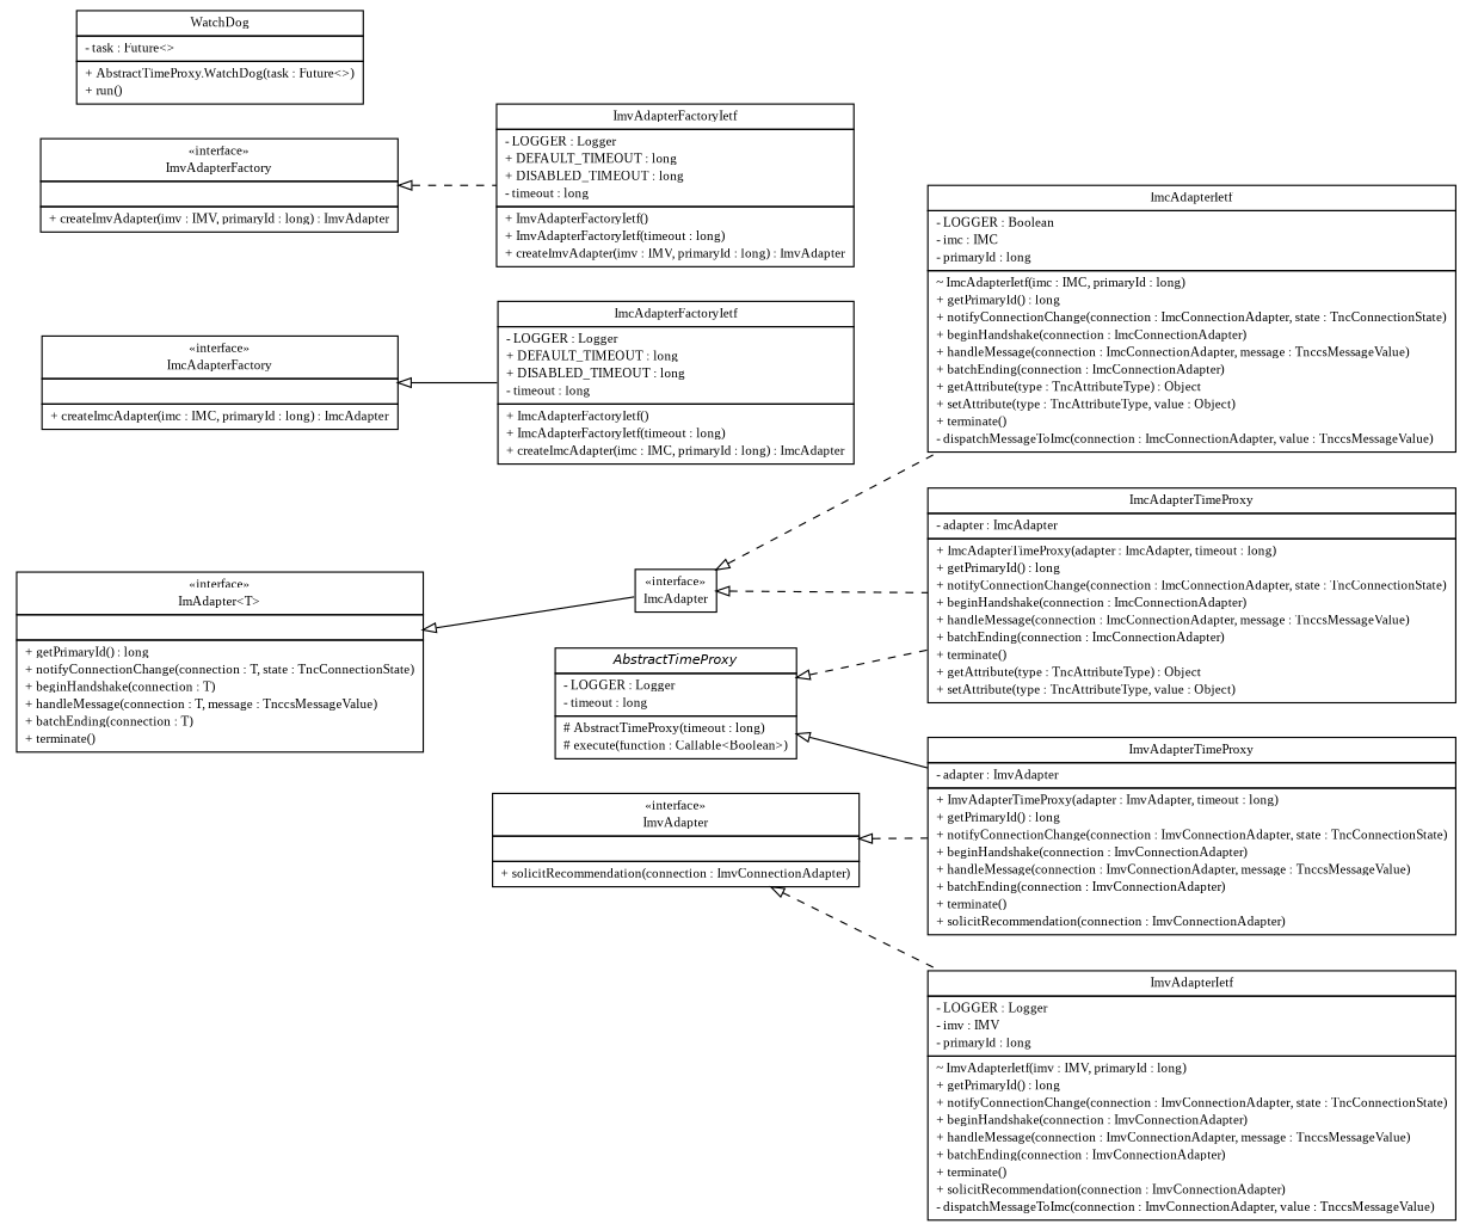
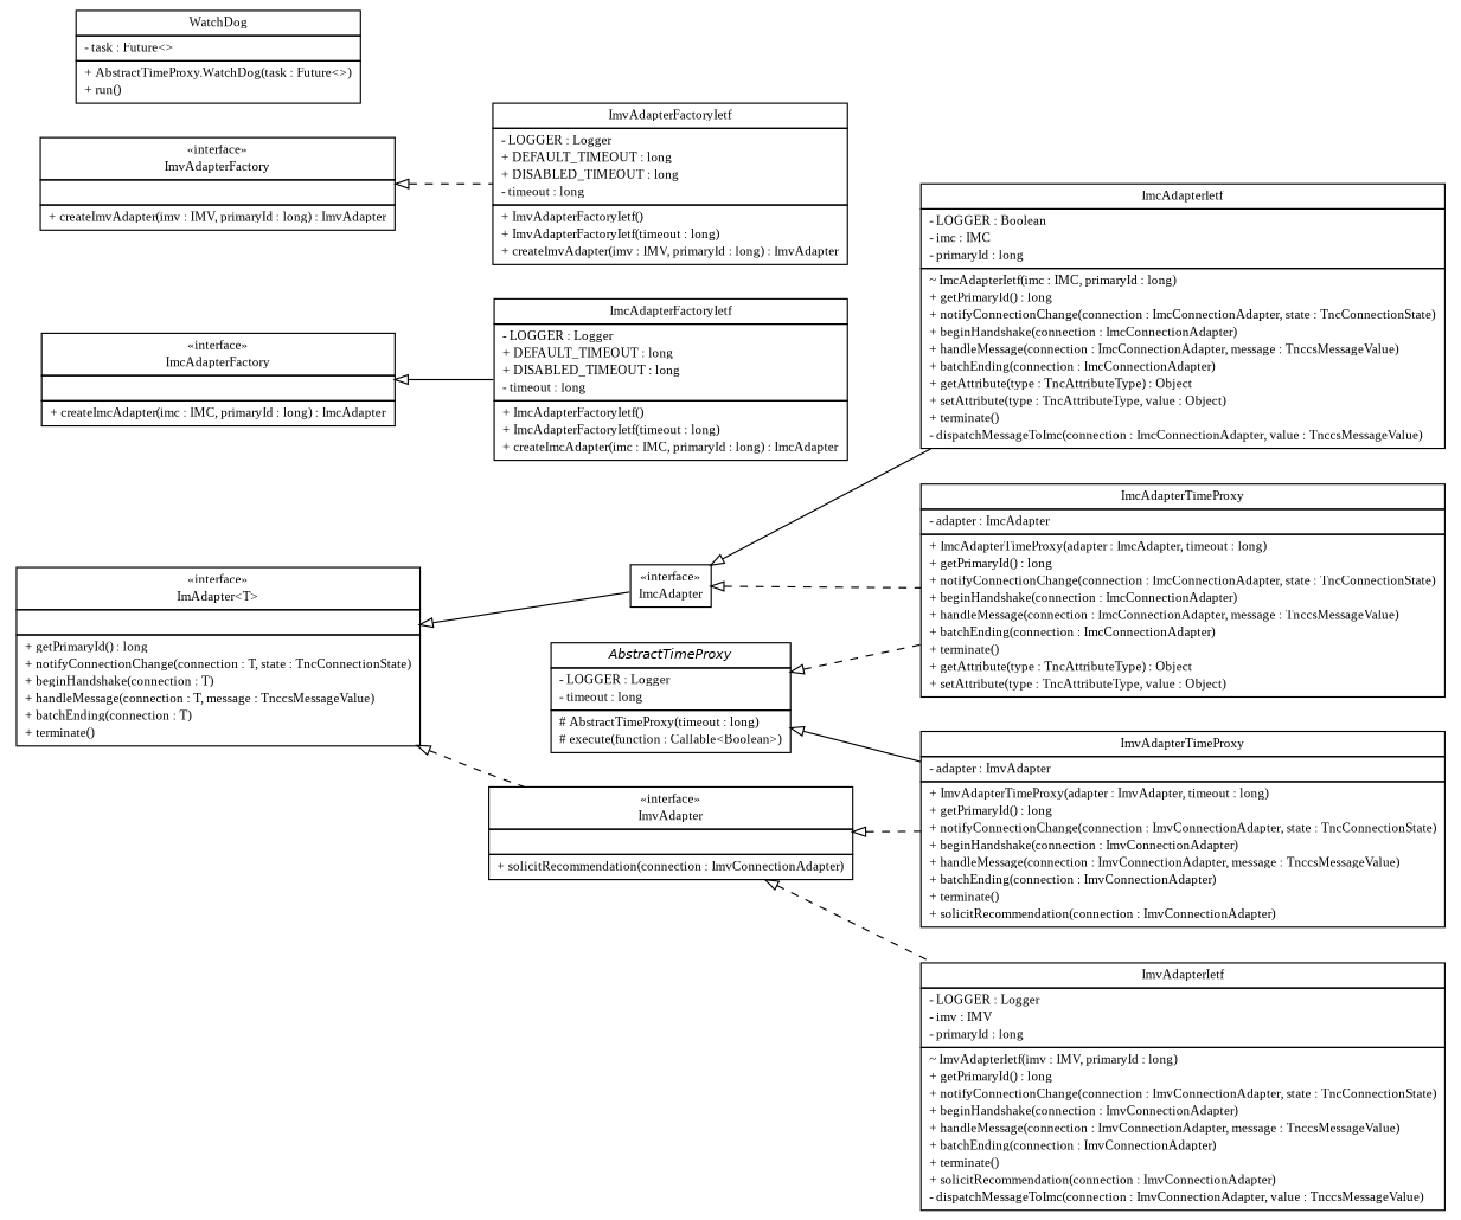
  digraph {
    fontname="Liberation Serif"
    nodesep=0.25
    rankdir=LR
    ranksep=0.5
    node [fontcolor=black fontname="Liberation Serif" fontsize=10.0 shape=plaintext]
    edge [arrowtail=empty dir=back fontname="Liberation Serif" fontsize=10 headport=p labelfontname=Helvetica labelfontsize=10 style=dashed tailport=p]
    n1 [label=<<table title="de.hsbremen.tc.tnc.tnccs.adapter.im.ImvAdapterTimeProxy" border="0" cellborder="1" cellspacing="0" cellpadding="2" port="p" href="./ImvAdapterTimeProxy.html"> 		<tr><td><table border="0" cellspacing="0" cellpadding="1"> <tr><td align="center" balign="center"> ImvAdapterTimeProxy </td></tr> 		</table></td></tr> 		<tr><td><table border="0" cellspacing="0" cellpadding="1"> <tr><td align="left" balign="left"> - adapter : ImvAdapter </td></tr> 		</table></td></tr> 		<tr><td><table border="0" cellspacing="0" cellpadding="1"> <tr><td align="left" balign="left"> + ImvAdapterTimeProxy(adapter : ImvAdapter, timeout : long) </td></tr> <tr><td align="left" balign="left"> + getPrimaryId() : long </td></tr> <tr><td align="left" balign="left"> + notifyConnectionChange(connection : ImvConnectionAdapter, state : TncConnectionState) </td></tr> <tr><td align="left" balign="left"> + beginHandshake(connection : ImvConnectionAdapter) </td></tr> <tr><td align="left" balign="left"> + handleMessage(connection : ImvConnectionAdapter, message : TnccsMessageValue) </td></tr> <tr><td align="left" balign="left"> + batchEnding(connection : ImvConnectionAdapter) </td></tr> <tr><td align="left" balign="left"> + terminate() </td></tr> <tr><td align="left" balign="left"> + solicitRecommendation(connection : ImvConnectionAdapter) </td></tr> 		</table></td></tr> 		</table>>]
    n2 [label=<<table title="de.hsbremen.tc.tnc.tnccs.adapter.im.ImcAdapterTimeProxy" border="0" cellborder="1" cellspacing="0" cellpadding="2" port="p" href="./ImcAdapterTimeProxy.html"> 		<tr><td><table border="0" cellspacing="0" cellpadding="1"> <tr><td align="center" balign="center"> ImcAdapterTimeProxy </td></tr> 		</table></td></tr> 		<tr><td><table border="0" cellspacing="0" cellpadding="1"> <tr><td align="left" balign="left"> - adapter : ImcAdapter </td></tr> 		</table></td></tr> 		<tr><td><table border="0" cellspacing="0" cellpadding="1"> <tr><td align="left" balign="left"> + ImcAdapterTimeProxy(adapter : ImcAdapter, timeout : long) </td></tr> <tr><td align="left" balign="left"> + getPrimaryId() : long </td></tr> <tr><td align="left" balign="left"> + notifyConnectionChange(connection : ImcConnectionAdapter, state : TncConnectionState) </td></tr> <tr><td align="left" balign="left"> + beginHandshake(connection : ImcConnectionAdapter) </td></tr> <tr><td align="left" balign="left"> + handleMessage(connection : ImcConnectionAdapter, message : TnccsMessageValue) </td></tr> <tr><td align="left" balign="left"> + batchEnding(connection : ImcConnectionAdapter) </td></tr> <tr><td align="left" balign="left"> + terminate() </td></tr> <tr><td align="left" balign="left"> + getAttribute(type : TncAttributeType) : Object </td></tr> <tr><td align="left" balign="left"> + setAttribute(type : TncAttributeType, value : Object) </td></tr> 		</table></td></tr> 		</table>>]
    n3 [label=<<table title="de.hsbremen.tc.tnc.tnccs.adapter.im.ImcAdapterFactory" border="0" cellborder="1" cellspacing="0" cellpadding="2" port="p" href="./ImcAdapterFactory.html"> 		<tr><td><table border="0" cellspacing="0" cellpadding="1"> <tr><td align="center" balign="center"> &#171;interface&#187; </td></tr> <tr><td align="center" balign="center"> ImcAdapterFactory </td></tr> 		</table></td></tr> 		<tr><td><table border="0" cellspacing="0" cellpadding="1"> <tr><td align="left" balign="left">  </td></tr> 		</table></td></tr> 		<tr><td><table border="0" cellspacing="0" cellpadding="1"> <tr><td align="left" balign="left"> + createImcAdapter(imc : IMC, primaryId : long) : ImcAdapter </td></tr> 		</table></td></tr> 		</table>>]
    n4 [label=<<table title="de.hsbremen.tc.tnc.tnccs.adapter.im.ImcAdapterFactoryIetf" border="0" cellborder="1" cellspacing="0" cellpadding="2" port="p" href="./ImcAdapterFactoryIetf.html"> 		<tr><td><table border="0" cellspacing="0" cellpadding="1"> <tr><td align="center" balign="center"> ImcAdapterFactoryIetf </td></tr> 		</table></td></tr> 		<tr><td><table border="0" cellspacing="0" cellpadding="1"> <tr><td align="left" balign="left"> - LOGGER : Logger </td></tr> <tr><td align="left" balign="left"> + DEFAULT_TIMEOUT : long </td></tr> <tr><td align="left" balign="left"> + DISABLED_TIMEOUT : long </td></tr> <tr><td align="left" balign="left"> - timeout : long </td></tr> 		</table></td></tr> 		<tr><td><table border="0" cellspacing="0" cellpadding="1"> <tr><td align="left" balign="left"> + ImcAdapterFactoryIetf() </td></tr> <tr><td align="left" balign="left"> + ImcAdapterFactoryIetf(timeout : long) </td></tr> <tr><td align="left" balign="left"> + createImcAdapter(imc : IMC, primaryId : long) : ImcAdapter </td></tr> 		</table></td></tr> 		</table>>]
    n5 [label=<<table title="de.hsbremen.tc.tnc.tnccs.adapter.im.ImAdapter" border="0" cellborder="1" cellspacing="0" cellpadding="2" port="p" href="./ImAdapter.html"> 		<tr><td><table border="0" cellspacing="0" cellpadding="1"> <tr><td align="center" balign="center"> &#171;interface&#187; </td></tr> <tr><td align="center" balign="center"> ImAdapter&lt;T&gt; </td></tr> 		</table></td></tr> 		<tr><td><table border="0" cellspacing="0" cellpadding="1"> <tr><td align="left" balign="left">  </td></tr> 		</table></td></tr> 		<tr><td><table border="0" cellspacing="0" cellpadding="1"> <tr><td align="left" balign="left"> + getPrimaryId() : long </td></tr> <tr><td align="left" balign="left"> + notifyConnectionChange(connection : T, state : TncConnectionState) </td></tr> <tr><td align="left" balign="left"> + beginHandshake(connection : T) </td></tr> <tr><td align="left" balign="left"> + handleMessage(connection : T, message : TnccsMessageValue) </td></tr> <tr><td align="left" balign="left"> + batchEnding(connection : T) </td></tr> <tr><td align="left" balign="left"> + terminate() </td></tr> 		</table></td></tr> 		</table>>]
    n6 [label=<<table title="de.hsbremen.tc.tnc.tnccs.adapter.im.ImcAdapter" border="0" cellborder="1" cellspacing="0" cellpadding="2" port="p" href="./ImcAdapter.html"> 		<tr><td><table border="0" cellspacing="0" cellpadding="1"> <tr><td align="center" balign="center"> &#171;interface&#187; </td></tr> <tr><td align="center" balign="center"> ImcAdapter </td></tr> 		</table></td></tr> 		</table>>]
    n7 [label=<<table title="de.hsbremen.tc.tnc.tnccs.adapter.im.ImvAdapter" border="0" cellborder="1" cellspacing="0" cellpadding="2" port="p" href="./ImvAdapter.html"> 		<tr><td><table border="0" cellspacing="0" cellpadding="1"> <tr><td align="center" balign="center"> &#171;interface&#187; </td></tr> <tr><td align="center" balign="center"> ImvAdapter </td></tr> 		</table></td></tr> 		<tr><td><table border="0" cellspacing="0" cellpadding="1"> <tr><td align="left" balign="left">  </td></tr> 		</table></td></tr> 		<tr><td><table border="0" cellspacing="0" cellpadding="1"> <tr><td align="left" balign="left"> + solicitRecommendation(connection : ImvConnectionAdapter) </td></tr> 		</table></td></tr> 		</table>>]
    n8 [label=<<table title="de.hsbremen.tc.tnc.tnccs.adapter.im.ImcAdapterIetf" border="0" cellborder="1" cellspacing="0" cellpadding="2" port="p" href="./ImcAdapterIetf.html"> 		<tr><td><table border="0" cellspacing="0" cellpadding="1"> <tr><td align="center" balign="center"> ImcAdapterIetf </td></tr> 		</table></td></tr> 		<tr><td><table border="0" cellspacing="0" cellpadding="1"> <tr><td align="left" balign="left"> - LOGGER : Boolean </td></tr> <tr><td align="left" balign="left"> - imc : IMC </td></tr> <tr><td align="left" balign="left"> - primaryId : long </td></tr> 		</table></td></tr> 		<tr><td><table border="0" cellspacing="0" cellpadding="1"> <tr><td align="left" balign="left"> ~ ImcAdapterIetf(imc : IMC, primaryId : long) </td></tr> <tr><td align="left" balign="left"> + getPrimaryId() : long </td></tr> <tr><td align="left" balign="left"> + notifyConnectionChange(connection : ImcConnectionAdapter, state : TncConnectionState) </td></tr> <tr><td align="left" balign="left"> + beginHandshake(connection : ImcConnectionAdapter) </td></tr> <tr><td align="left" balign="left"> + handleMessage(connection : ImcConnectionAdapter, message : TnccsMessageValue) </td></tr> <tr><td align="left" balign="left"> + batchEnding(connection : ImcConnectionAdapter) </td></tr> <tr><td align="left" balign="left"> + getAttribute(type : TncAttributeType) : Object </td></tr> <tr><td align="left" balign="left"> + setAttribute(type : TncAttributeType, value : Object) </td></tr> <tr><td align="left" balign="left"> + terminate() </td></tr> <tr><td align="left" balign="left"> - dispatchMessageToImc(connection : ImcConnectionAdapter, value : TnccsMessageValue) </td></tr> 		</table></td></tr> 		</table>>]
    n9 [label=<<table title="de.hsbremen.tc.tnc.tnccs.adapter.im.ImvAdapterIetf" border="0" cellborder="1" cellspacing="0" cellpadding="2" port="p" href="./ImvAdapterIetf.html"> 		<tr><td><table border="0" cellspacing="0" cellpadding="1"> <tr><td align="center" balign="center"> ImvAdapterIetf </td></tr> 		</table></td></tr> 		<tr><td><table border="0" cellspacing="0" cellpadding="1"> <tr><td align="left" balign="left"> - LOGGER : Logger </td></tr> <tr><td align="left" balign="left"> - imv : IMV </td></tr> <tr><td align="left" balign="left"> - primaryId : long </td></tr> 		</table></td></tr> 		<tr><td><table border="0" cellspacing="0" cellpadding="1"> <tr><td align="left" balign="left"> ~ ImvAdapterIetf(imv : IMV, primaryId : long) </td></tr> <tr><td align="left" balign="left"> + getPrimaryId() : long </td></tr> <tr><td align="left" balign="left"> + notifyConnectionChange(connection : ImvConnectionAdapter, state : TncConnectionState) </td></tr> <tr><td align="left" balign="left"> + beginHandshake(connection : ImvConnectionAdapter) </td></tr> <tr><td align="left" balign="left"> + handleMessage(connection : ImvConnectionAdapter, message : TnccsMessageValue) </td></tr> <tr><td align="left" balign="left"> + batchEnding(connection : ImvConnectionAdapter) </td></tr> <tr><td align="left" balign="left"> + terminate() </td></tr> <tr><td align="left" balign="left"> + solicitRecommendation(connection : ImvConnectionAdapter) </td></tr> <tr><td align="left" balign="left"> - dispatchMessageToImc(connection : ImvConnectionAdapter, value : TnccsMessageValue) </td></tr> 		</table></td></tr> 		</table>>]
    n10 [label=<<table title="de.hsbremen.tc.tnc.tnccs.adapter.im.ImvAdapterFactoryIetf" border="0" cellborder="1" cellspacing="0" cellpadding="2" port="p" href="./ImvAdapterFactoryIetf.html"> 		<tr><td><table border="0" cellspacing="0" cellpadding="1"> <tr><td align="center" balign="center"> ImvAdapterFactoryIetf </td></tr> 		</table></td></tr> 		<tr><td><table border="0" cellspacing="0" cellpadding="1"> <tr><td align="left" balign="left"> - LOGGER : Logger </td></tr> <tr><td align="left" balign="left"> + DEFAULT_TIMEOUT : long </td></tr> <tr><td align="left" balign="left"> + DISABLED_TIMEOUT : long </td></tr> <tr><td align="left" balign="left"> - timeout : long </td></tr> 		</table></td></tr> 		<tr><td><table border="0" cellspacing="0" cellpadding="1"> <tr><td align="left" balign="left"> + ImvAdapterFactoryIetf() </td></tr> <tr><td align="left" balign="left"> + ImvAdapterFactoryIetf(timeout : long) </td></tr> <tr><td align="left" balign="left"> + createImvAdapter(imv : IMV, primaryId : long) : ImvAdapter </td></tr> 		</table></td></tr> 		</table>>]
    n11 [label=<<table title="de.hsbremen.tc.tnc.tnccs.adapter.im.ImvAdapterFactory" border="0" cellborder="1" cellspacing="0" cellpadding="2" port="p" href="./ImvAdapterFactory.html"> 		<tr><td><table border="0" cellspacing="0" cellpadding="1"> <tr><td align="center" balign="center"> &#171;interface&#187; </td></tr> <tr><td align="center" balign="center"> ImvAdapterFactory </td></tr> 		</table></td></tr> 		<tr><td><table border="0" cellspacing="0" cellpadding="1"> <tr><td align="left" balign="left">  </td></tr> 		</table></td></tr> 		<tr><td><table border="0" cellspacing="0" cellpadding="1"> <tr><td align="left" balign="left"> + createImvAdapter(imv : IMV, primaryId : long) : ImvAdapter </td></tr> 		</table></td></tr> 		</table>>]
    n12 [label=<<table title="de.hsbremen.tc.tnc.tnccs.adapter.im.AbstractTimeProxy" border="0" cellborder="1" cellspacing="0" cellpadding="2" port="p" href="./AbstractTimeProxy.html"> 		<tr><td><table border="0" cellspacing="0" cellpadding="1"> <tr><td align="center" balign="center"><font face="Helvetica-Oblique"> AbstractTimeProxy </font></td></tr> 		</table></td></tr> 		<tr><td><table border="0" cellspacing="0" cellpadding="1"> <tr><td align="left" balign="left"> - LOGGER : Logger </td></tr> <tr><td align="left" balign="left"> - timeout : long </td></tr> 		</table></td></tr> 		<tr><td><table border="0" cellspacing="0" cellpadding="1"> <tr><td align="left" balign="left"> # AbstractTimeProxy(timeout : long) </td></tr> <tr><td align="left" balign="left"> # execute(function : Callable&lt;Boolean&gt;) </td></tr> 		</table></td></tr> 		</table>>]
    n13 [label=<<table title="de.hsbremen.tc.tnc.tnccs.adapter.im.AbstractTimeProxy.WatchDog" border="0" cellborder="1" cellspacing="0" cellpadding="2" port="p" href="./AbstractTimeProxy.WatchDog.html"> 		<tr><td><table border="0" cellspacing="0" cellpadding="1"> <tr><td align="center" balign="center"> WatchDog </td></tr> 		</table></td></tr> 		<tr><td><table border="0" cellspacing="0" cellpadding="1"> <tr><td align="left" balign="left"> - task : Future&lt;&gt; </td></tr> 		</table></td></tr> 		<tr><td><table border="0" cellspacing="0" cellpadding="1"> <tr><td align="left" balign="left"> + AbstractTimeProxy.WatchDog(task : Future&lt;&gt;) </td></tr> <tr><td align="left" balign="left"> + run() </td></tr> 		</table></td></tr> 		</table>>]
    n3 -> n4 [style=solid]
    n5 -> n6 [style=solid]
+   n5 -> n7
    n6 -> n2
-   n6 -> n8
+   n6 -> n8 [style=solid]
    n7 -> n1
    n7 -> n9
    n11 -> n10
    n12 -> n1 [style=""]
    n12 -> n2
  }
